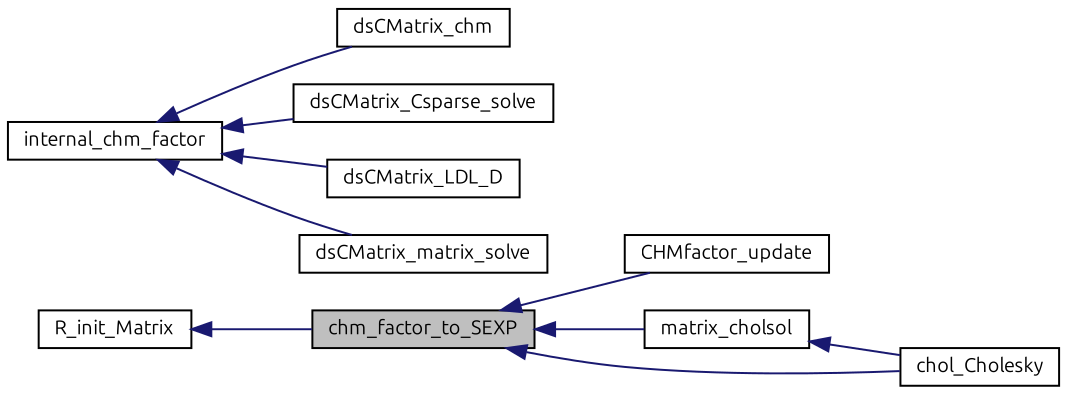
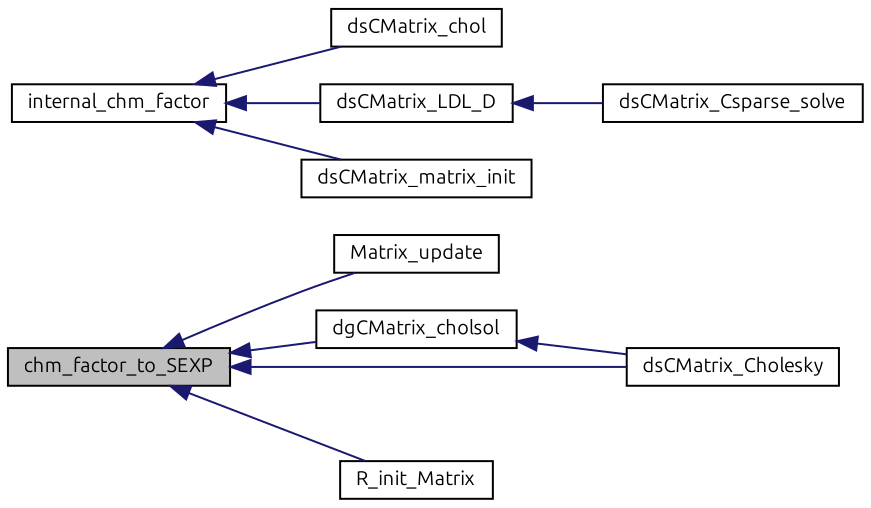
  digraph {
    fontname=Ubuntu
    rankdir=LR
    node [color=black fillcolor=white fontname=Ubuntu fontsize=10 shape=record style=filled]
    edge [color=midnightblue dir=back fontname=Ubuntu fontsize=10 labelfontname=FreeSans labelfontsize=10 style=solid]
    n1 [fillcolor=grey75 fontcolor=black height=0.2 label=chm_factor_to_SEXP width=0.4]
-   n2 [height=0.2 label=CHMfactor_update width=0.4]
-   n3 [height=0.2 label=matrix_cholsol width=0.4]
-   n4 [height=0.2 label=chol_Cholesky width=0.4]
+   n2 [height=0.2 label=Matrix_update width=0.4]
+   n3 [height=0.2 label=dgCMatrix_cholsol width=0.4]
+   n4 [height=0.2 label=dsCMatrix_Cholesky width=0.4]
    n5 [height=0.2 label=R_init_Matrix width=0.4]
    n6 [height=0.2 label=internal_chm_factor width=0.4]
-   n7 [height=0.2 label=dsCMatrix_chm width=0.4]
+   n7 [height=0.2 label=dsCMatrix_chol width=0.4]
    n8 [height=0.2 label=dsCMatrix_Csparse_solve width=0.4]
    n9 [height=0.2 label=dsCMatrix_LDL_D width=0.4]
-   n10 [height=0.2 label=dsCMatrix_matrix_solve width=0.4]
+   n10 [height=0.2 label=dsCMatrix_matrix_init width=0.4]
    n1 -> n2
    n1 -> n3
    n1 -> n4
-   n5 -> n1
+   n1 -> n5
    n3 -> n4
    n6 -> n7
-   n6 -> n8
+   n9 -> n8
    n6 -> n9
    n6 -> n10
  }
